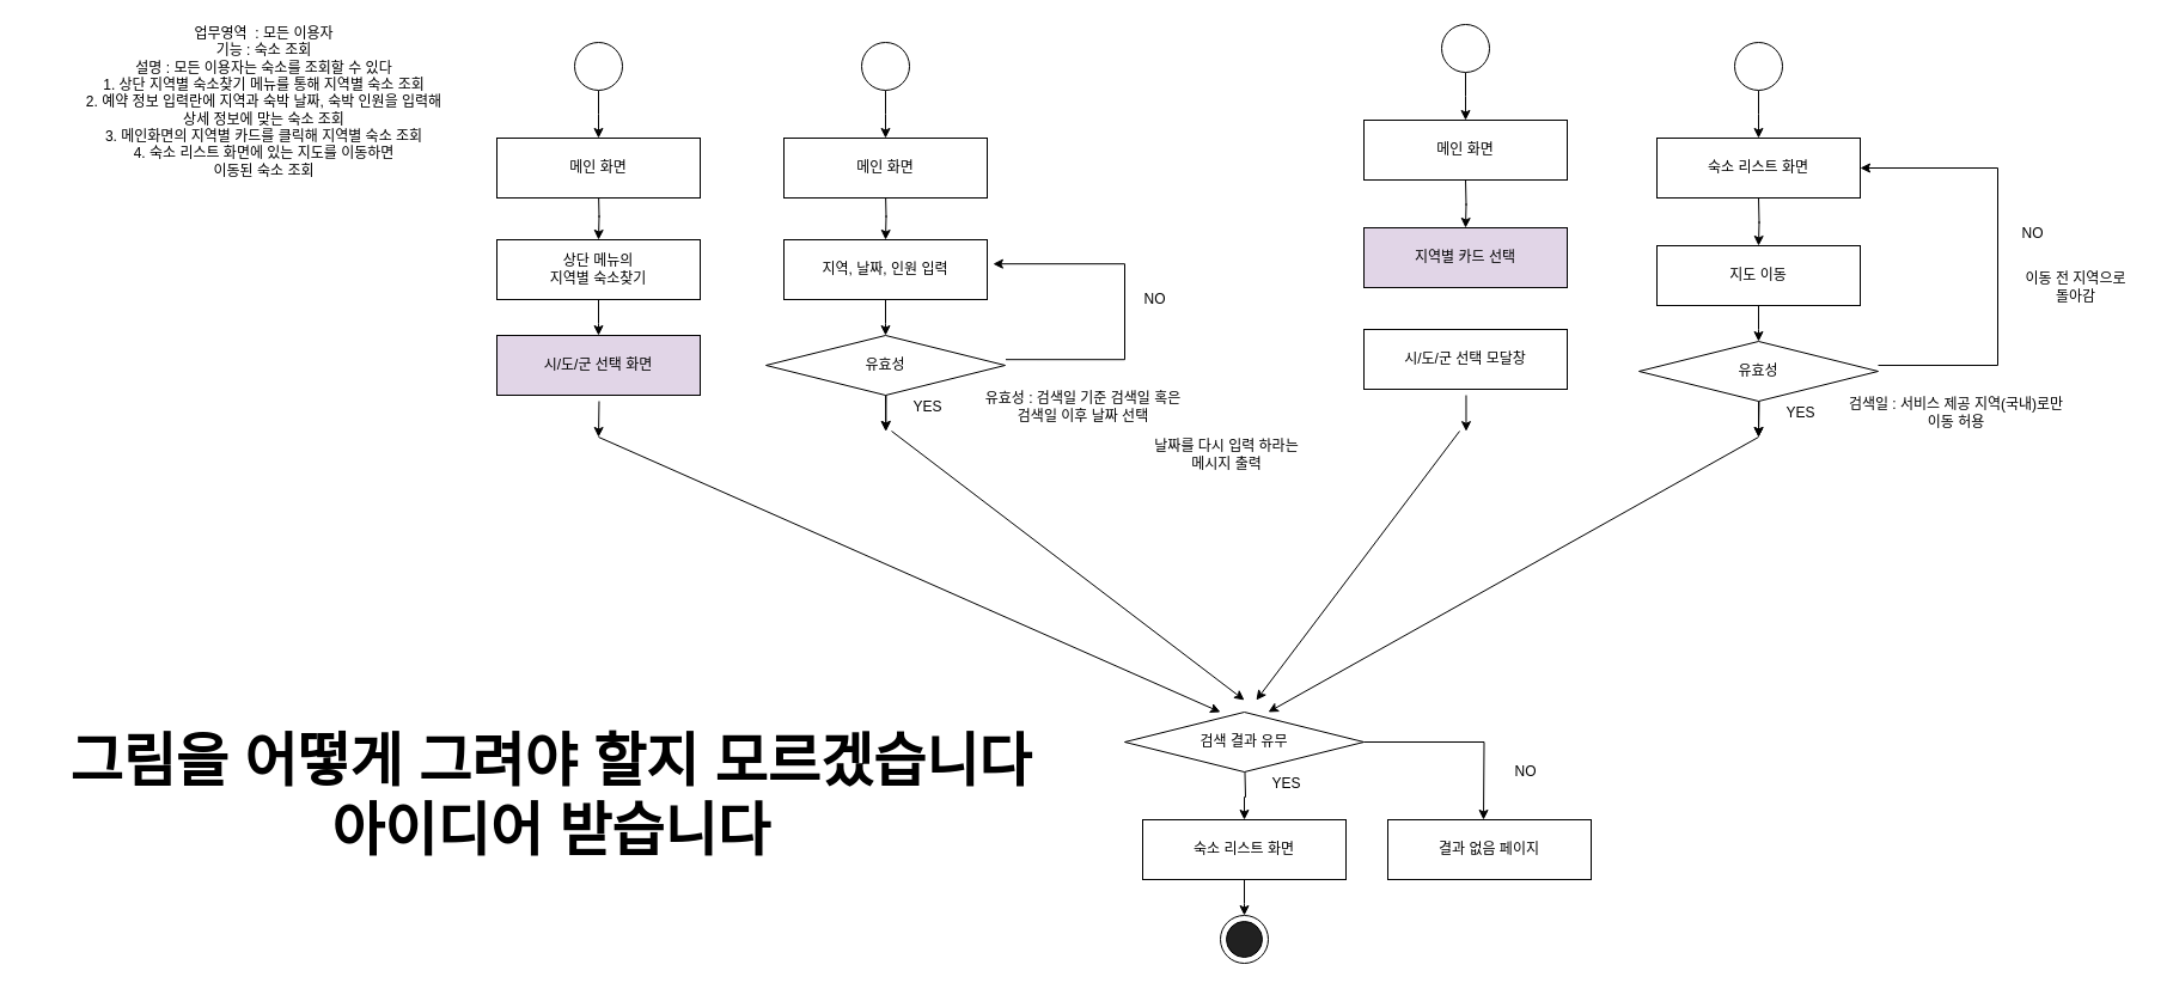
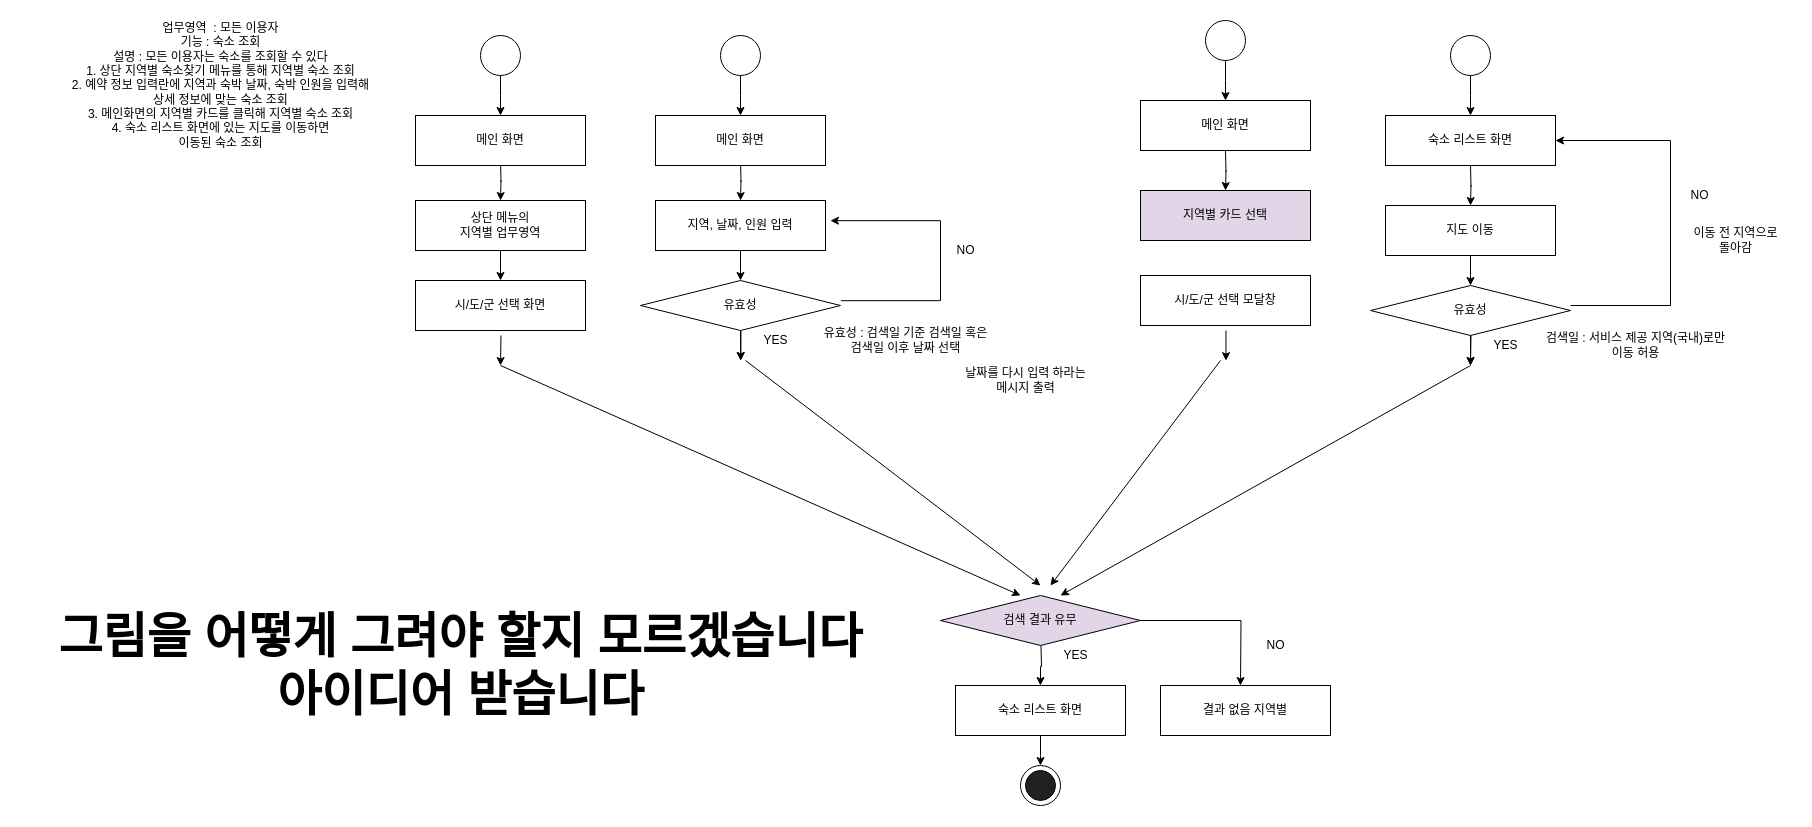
  <mxCell id="0" />
  <mxCell id="1" parent="0" />
  <mxCell id="2" value="" style="edgeStyle=orthogonalEdgeStyle;rounded=0;orthogonalLoop=1;jettySize=auto;html=1;" parent="1" edge="1"><mxGeometry relative="1" as="geometry"><mxPoint x="500" y="160" as="sourcePoint" /><mxPoint x="500" y="200" as="targetPoint" /></mxGeometry></mxCell>
  <mxCell id="3" value="" style="edgeStyle=orthogonalEdgeStyle;rounded=0;orthogonalLoop=1;jettySize=auto;html=1;" parent="1" source="4" edge="1"><mxGeometry relative="1" as="geometry"><mxPoint x="500" y="280" as="targetPoint" /></mxGeometry></mxCell>
- <mxCell id="4" value="상단 메뉴의&lt;br&gt;지역별 숙소찾기" style="rounded=0;whiteSpace=wrap;html=1;" parent="1" vertex="1"><mxGeometry x="415" y="200" width="170" height="50" as="geometry" /></mxCell>
- <mxCell id="5" value="시/도/군 선택 화면" style="rounded=0;whiteSpace=wrap;html=1;fillColor=#e1d5e7;" parent="1" vertex="1"><mxGeometry x="415" y="280" width="170" height="50" as="geometry" /></mxCell>
+ <mxCell id="4" value="상단 메뉴의&lt;br&gt;지역별 업무영역" style="rounded=0;whiteSpace=wrap;html=1;" parent="1" vertex="1"><mxGeometry x="415" y="200" width="170" height="50" as="geometry" /></mxCell>
+ <mxCell id="5" value="시/도/군 선택 화면" style="rounded=0;whiteSpace=wrap;html=1;" parent="1" vertex="1"><mxGeometry x="415" y="280" width="170" height="50" as="geometry" /></mxCell>
  <mxCell id="6" value="" style="edgeStyle=orthogonalEdgeStyle;rounded=0;orthogonalLoop=1;jettySize=auto;html=1;" parent="1" source="7" edge="1"><mxGeometry relative="1" as="geometry"><mxPoint x="1040" y="765" as="targetPoint" /></mxGeometry></mxCell>
  <mxCell id="7" value="숙소 리스트 화면" style="rounded=0;whiteSpace=wrap;html=1;" parent="1" vertex="1"><mxGeometry x="955" y="685" width="170" height="50" as="geometry" /></mxCell>
  <mxCell id="8" value="" style="ellipse;whiteSpace=wrap;html=1;aspect=fixed;" parent="1" vertex="1"><mxGeometry x="1020" y="765" width="40" height="40" as="geometry" /></mxCell>
  <mxCell id="9" value="" style="ellipse;whiteSpace=wrap;html=1;aspect=fixed;fillColor=#212121;" parent="1" vertex="1"><mxGeometry x="1025" y="770" width="30" height="30" as="geometry" /></mxCell>
  <mxCell id="10" value="&lt;div&gt;업무영역&amp;nbsp; : 모든 이용자&lt;/div&gt;&lt;div&gt;기능 : 숙소 조회&lt;/div&gt;&lt;div&gt;설명 : 모든 이용자는 숙소를 조회할 수 있다&lt;/div&gt;&lt;div&gt;1. 상단 지역별 숙소찾기 메뉴를 통해 지역별 숙소 조회&lt;/div&gt;&lt;div&gt;2. 예약 정보 입력란에 지역과 숙박 날짜, 숙박 인원을 입력해&lt;/div&gt;&lt;div&gt;상세 정보에 맞는 숙소 조회&lt;/div&gt;&lt;div&gt;3. 메인화면의 지역별 카드를 클릭해 지역별 숙소 조회&lt;/div&gt;&lt;div&gt;4. 숙소 리스트 화면에 있는 지도를 이동하면&lt;/div&gt;&lt;div&gt;이동된 숙소 조회&lt;/div&gt;" style="text;html=1;align=center;verticalAlign=middle;resizable=0;points=[];;autosize=1;" parent="1" vertex="1"><mxGeometry x="55" y="20" width="330" height="130" as="geometry" /></mxCell>
  <mxCell id="11" value="" style="edgeStyle=orthogonalEdgeStyle;rounded=0;orthogonalLoop=1;jettySize=auto;html=1;" parent="1" edge="1"><mxGeometry relative="1" as="geometry"><mxPoint x="500" y="365" as="targetPoint" /><mxPoint x="500.471" y="335" as="sourcePoint" /></mxGeometry></mxCell>
  <mxCell id="12" value="" style="edgeStyle=orthogonalEdgeStyle;rounded=0;orthogonalLoop=1;jettySize=auto;html=1;" parent="1" edge="1"><mxGeometry relative="1" as="geometry"><mxPoint x="740" y="200" as="targetPoint" /><mxPoint x="740" y="160" as="sourcePoint" /></mxGeometry></mxCell>
  <mxCell id="13" value="" style="edgeStyle=orthogonalEdgeStyle;rounded=0;orthogonalLoop=1;jettySize=auto;html=1;" parent="1" source="14" edge="1"><mxGeometry relative="1" as="geometry"><mxPoint x="740" y="280" as="targetPoint" /></mxGeometry></mxCell>
  <mxCell id="14" value="지역, 날짜, 인원 입력" style="rounded=0;whiteSpace=wrap;html=1;" parent="1" vertex="1"><mxGeometry x="655" y="200" width="170" height="50" as="geometry" /></mxCell>
  <mxCell id="15" value="" style="edgeStyle=orthogonalEdgeStyle;rounded=0;orthogonalLoop=1;jettySize=auto;html=1;" parent="1" edge="1"><mxGeometry relative="1" as="geometry"><mxPoint x="740" y="330" as="sourcePoint" /><mxPoint x="740.471" y="360" as="targetPoint" /></mxGeometry></mxCell>
  <mxCell id="16" value="유효성" style="rhombus;whiteSpace=wrap;html=1;" parent="1" vertex="1"><mxGeometry x="640" y="280" width="200" height="50" as="geometry" /></mxCell>
  <mxCell id="17" value="" style="edgeStyle=orthogonalEdgeStyle;rounded=0;orthogonalLoop=1;jettySize=auto;html=1;" parent="1" edge="1"><mxGeometry relative="1" as="geometry"><mxPoint x="840.471" y="300.176" as="sourcePoint" /><mxPoint x="829.882" y="220.176" as="targetPoint" /><Array as="points"><mxPoint x="940" y="300" /><mxPoint x="940" y="220" /></Array></mxGeometry></mxCell>
  <mxCell id="18" value="YES" style="text;html=1;align=center;verticalAlign=middle;resizable=0;points=[];;autosize=1;" parent="1" vertex="1"><mxGeometry x="755" y="330" width="40" height="20" as="geometry" /></mxCell>
  <mxCell id="19" value="NO" style="text;html=1;align=center;verticalAlign=middle;resizable=0;points=[];;autosize=1;" parent="1" vertex="1"><mxGeometry x="950" y="240" width="30" height="20" as="geometry" /></mxCell>
  <mxCell id="20" value="" style="edgeStyle=orthogonalEdgeStyle;rounded=0;orthogonalLoop=1;jettySize=auto;html=1;" parent="1" edge="1"><mxGeometry relative="1" as="geometry"><mxPoint x="740" y="360" as="targetPoint" /><mxPoint x="740.471" y="330" as="sourcePoint" /></mxGeometry></mxCell>
  <mxCell id="21" value="유효성 : 검색일 기준 검색일 혹은&lt;br&gt;검색일 이후 날짜 선택" style="text;html=1;align=center;verticalAlign=middle;resizable=0;points=[];;autosize=1;" parent="1" vertex="1"><mxGeometry x="810" y="325" width="190" height="30" as="geometry" /></mxCell>
  <mxCell id="22" value="날짜를 다시 입력 하라는&lt;br&gt;메시지 출력" style="text;html=1;align=center;verticalAlign=middle;resizable=0;points=[];;autosize=1;" parent="1" vertex="1"><mxGeometry x="950" y="365" width="150" height="30" as="geometry" /></mxCell>
  <mxCell id="23" value="" style="edgeStyle=orthogonalEdgeStyle;rounded=0;orthogonalLoop=1;jettySize=auto;html=1;" parent="1" edge="1"><mxGeometry relative="1" as="geometry"><mxPoint x="1225" y="190" as="targetPoint" /><mxPoint x="1225" y="150" as="sourcePoint" /></mxGeometry></mxCell>
  <mxCell id="24" value="지역별 카드 선택" style="rounded=0;whiteSpace=wrap;html=1;fillColor=#e1d5e7;" parent="1" vertex="1"><mxGeometry x="1140" y="190" width="170" height="50" as="geometry" /></mxCell>
  <mxCell id="25" value="시/도/군 선택 모달창" style="rounded=0;whiteSpace=wrap;html=1;" vertex="1" parent="1"><mxGeometry x="1140" y="275" width="170" height="50" as="geometry" /></mxCell>
  <mxCell id="26" value="" style="edgeStyle=orthogonalEdgeStyle;rounded=0;orthogonalLoop=1;jettySize=auto;html=1;" parent="1" edge="1"><mxGeometry relative="1" as="geometry"><mxPoint x="1225.471" y="360.176" as="targetPoint" /><mxPoint x="1225.471" y="330" as="sourcePoint" /></mxGeometry></mxCell>
  <mxCell id="27" value="" style="edgeStyle=orthogonalEdgeStyle;rounded=0;orthogonalLoop=1;jettySize=auto;html=1;" parent="1" edge="1"><mxGeometry relative="1" as="geometry"><mxPoint x="1470" y="205" as="targetPoint" /><mxPoint x="1470" y="165" as="sourcePoint" /></mxGeometry></mxCell>
  <mxCell id="28" value="" style="edgeStyle=orthogonalEdgeStyle;rounded=0;orthogonalLoop=1;jettySize=auto;html=1;" parent="1" source="29" edge="1"><mxGeometry relative="1" as="geometry"><mxPoint x="1470" y="285" as="targetPoint" /></mxGeometry></mxCell>
  <mxCell id="29" value="지도 이동" style="rounded=0;whiteSpace=wrap;html=1;" parent="1" vertex="1"><mxGeometry x="1385" y="205" width="170" height="50" as="geometry" /></mxCell>
  <mxCell id="30" value="" style="edgeStyle=orthogonalEdgeStyle;rounded=0;orthogonalLoop=1;jettySize=auto;html=1;" parent="1" edge="1"><mxGeometry relative="1" as="geometry"><mxPoint x="1470" y="335" as="sourcePoint" /><mxPoint x="1470" y="365" as="targetPoint" /></mxGeometry></mxCell>
  <mxCell id="31" value="유효성" style="rhombus;whiteSpace=wrap;html=1;" parent="1" vertex="1"><mxGeometry x="1370" y="285" width="200" height="50" as="geometry" /></mxCell>
  <mxCell id="32" value="" style="edgeStyle=orthogonalEdgeStyle;rounded=0;orthogonalLoop=1;jettySize=auto;html=1;entryX=1;entryY=0.5;entryDx=0;entryDy=0;" parent="1" target="39" edge="1"><mxGeometry relative="1" as="geometry"><mxPoint x="1570" y="305" as="sourcePoint" /><mxPoint x="1570" y="165" as="targetPoint" /><Array as="points"><mxPoint x="1670" y="305" /><mxPoint x="1670" y="140" /></Array></mxGeometry></mxCell>
  <mxCell id="33" value="YES" style="text;html=1;align=center;verticalAlign=middle;resizable=0;points=[];;autosize=1;" parent="1" vertex="1"><mxGeometry x="1485" y="335" width="40" height="20" as="geometry" /></mxCell>
  <mxCell id="34" value="NO" style="text;html=1;align=center;verticalAlign=middle;resizable=0;points=[];;autosize=1;" parent="1" vertex="1"><mxGeometry x="1683.67" y="185" width="30" height="20" as="geometry" /></mxCell>
  <mxCell id="35" value="" style="edgeStyle=orthogonalEdgeStyle;rounded=0;orthogonalLoop=1;jettySize=auto;html=1;" parent="1" edge="1"><mxGeometry relative="1" as="geometry"><mxPoint x="1470" y="365" as="targetPoint" /><mxPoint x="1470.471" y="335" as="sourcePoint" /></mxGeometry></mxCell>
  <mxCell id="36" value="검색일 : 서비스 제공 지역(국내)로만&lt;br&gt;이동 허용" style="text;html=1;align=center;verticalAlign=middle;resizable=0;points=[];;autosize=1;" parent="1" vertex="1"><mxGeometry x="1530" y="330" width="210" height="30" as="geometry" /></mxCell>
  <mxCell id="37" value="" style="edgeStyle=orthogonalEdgeStyle;rounded=0;orthogonalLoop=1;jettySize=auto;html=1;" parent="1" source="38" edge="1"><mxGeometry relative="1" as="geometry"><mxPoint x="1470" y="115" as="targetPoint" /></mxGeometry></mxCell>
  <mxCell id="38" value="" style="ellipse;whiteSpace=wrap;html=1;aspect=fixed;" parent="1" vertex="1"><mxGeometry x="1450" y="35" width="40" height="40" as="geometry" /></mxCell>
  <mxCell id="39" value="숙소 리스트 화면" style="rounded=0;whiteSpace=wrap;html=1;" parent="1" vertex="1"><mxGeometry x="1385" y="115" width="170" height="50" as="geometry" /></mxCell>
  <mxCell id="40" value="이동 전 지역으로&lt;br&gt;돌아감" style="text;html=1;align=center;verticalAlign=middle;resizable=0;points=[];;autosize=1;" parent="1" vertex="1"><mxGeometry x="1680" y="225" width="110" height="30" as="geometry" /></mxCell>
  <mxCell id="41" value="" style="edgeStyle=orthogonalEdgeStyle;rounded=0;orthogonalLoop=1;jettySize=auto;html=1;" parent="1" source="42" edge="1"><mxGeometry relative="1" as="geometry"><mxPoint x="1225" y="100" as="targetPoint" /></mxGeometry></mxCell>
  <mxCell id="42" value="" style="ellipse;whiteSpace=wrap;html=1;aspect=fixed;" parent="1" vertex="1"><mxGeometry x="1205" y="20" width="40" height="40" as="geometry" /></mxCell>
  <mxCell id="43" value="메인 화면" style="rounded=0;whiteSpace=wrap;html=1;" parent="1" vertex="1"><mxGeometry x="1140" y="100" width="170" height="50" as="geometry" /></mxCell>
  <mxCell id="44" value="" style="edgeStyle=orthogonalEdgeStyle;rounded=0;orthogonalLoop=1;jettySize=auto;html=1;" parent="1" source="45" edge="1"><mxGeometry relative="1" as="geometry"><mxPoint x="740" y="115" as="targetPoint" /></mxGeometry></mxCell>
  <mxCell id="45" value="" style="ellipse;whiteSpace=wrap;html=1;aspect=fixed;" parent="1" vertex="1"><mxGeometry x="720" y="35" width="40" height="40" as="geometry" /></mxCell>
  <mxCell id="46" value="메인 화면" style="rounded=0;whiteSpace=wrap;html=1;" parent="1" vertex="1"><mxGeometry x="655" y="115" width="170" height="50" as="geometry" /></mxCell>
  <mxCell id="47" value="" style="edgeStyle=orthogonalEdgeStyle;rounded=0;orthogonalLoop=1;jettySize=auto;html=1;" parent="1" source="48" edge="1"><mxGeometry relative="1" as="geometry"><mxPoint x="500" y="115" as="targetPoint" /></mxGeometry></mxCell>
  <mxCell id="48" value="" style="ellipse;whiteSpace=wrap;html=1;aspect=fixed;" parent="1" vertex="1"><mxGeometry x="480" y="35" width="40" height="40" as="geometry" /></mxCell>
  <mxCell id="49" value="메인 화면" style="rounded=0;whiteSpace=wrap;html=1;" parent="1" vertex="1"><mxGeometry x="415" y="115" width="170" height="50" as="geometry" /></mxCell>
  <mxCell id="50" value="" style="edgeStyle=orthogonalEdgeStyle;rounded=0;orthogonalLoop=1;jettySize=auto;html=1;" parent="1" source="51" edge="1"><mxGeometry relative="1" as="geometry"><mxPoint x="1240" y="685" as="targetPoint" /></mxGeometry></mxCell>
- <mxCell id="51" value="검색 결과 유무" style="rhombus;whiteSpace=wrap;html=1;" parent="1" vertex="1"><mxGeometry x="940" y="595" width="200" height="50" as="geometry" /></mxCell>
+ <mxCell id="51" value="검색 결과 유무" style="rhombus;whiteSpace=wrap;html=1;fillColor=#e1d5e7;" parent="1" vertex="1"><mxGeometry x="940" y="595" width="200" height="50" as="geometry" /></mxCell>
  <mxCell id="52" value="YES" style="text;html=1;align=center;verticalAlign=middle;resizable=0;points=[];;autosize=1;" parent="1" vertex="1"><mxGeometry x="1055" y="645" width="40" height="20" as="geometry" /></mxCell>
  <mxCell id="53" value="" style="edgeStyle=orthogonalEdgeStyle;rounded=0;orthogonalLoop=1;jettySize=auto;html=1;entryX=0.5;entryY=0;entryDx=0;entryDy=0;" parent="1" target="7" edge="1"><mxGeometry relative="1" as="geometry"><mxPoint x="1040" y="675" as="targetPoint" /><mxPoint x="1040.471" y="645" as="sourcePoint" /></mxGeometry></mxCell>
- <mxCell id="54" value="결과 없음 페이지" style="rounded=0;whiteSpace=wrap;html=1;" parent="1" vertex="1"><mxGeometry x="1160" y="685" width="170" height="50" as="geometry" /></mxCell>
+ <mxCell id="54" value="결과 없음 지역별" style="rounded=0;whiteSpace=wrap;html=1;" parent="1" vertex="1"><mxGeometry x="1160" y="685" width="170" height="50" as="geometry" /></mxCell>
  <mxCell id="55" value="NO" style="text;html=1;align=center;verticalAlign=middle;resizable=0;points=[];;autosize=1;" parent="1" vertex="1"><mxGeometry x="1260" y="635" width="30" height="20" as="geometry" /></mxCell>
  <mxCell id="56" value="" style="endArrow=classic;html=1;" parent="1" edge="1"><mxGeometry width="50" height="50" relative="1" as="geometry"><mxPoint x="500" y="365" as="sourcePoint" /><mxPoint x="1020" y="595" as="targetPoint" /></mxGeometry></mxCell>
  <mxCell id="57" value="" style="endArrow=classic;html=1;" parent="1" edge="1"><mxGeometry width="50" height="50" relative="1" as="geometry"><mxPoint x="745" y="360" as="sourcePoint" /><mxPoint x="1040" y="585" as="targetPoint" /></mxGeometry></mxCell>
  <mxCell id="58" value="" style="endArrow=classic;html=1;" parent="1" edge="1"><mxGeometry width="50" height="50" relative="1" as="geometry"><mxPoint x="1220" y="360" as="sourcePoint" /><mxPoint x="1050" y="585" as="targetPoint" /></mxGeometry></mxCell>
  <mxCell id="59" value="" style="endArrow=classic;html=1;" parent="1" edge="1"><mxGeometry width="50" height="50" relative="1" as="geometry"><mxPoint x="1470" y="365" as="sourcePoint" /><mxPoint x="1060" y="595" as="targetPoint" /></mxGeometry></mxCell>
  <mxCell id="60" value="&lt;font style=&quot;font-size: 48px&quot;&gt;&lt;b&gt;그림을 어떻게 그려야 할지 모르겠습니다&lt;br&gt;아이디어 받습니다&lt;/b&gt;&lt;/font&gt;" style="text;html=1;align=center;verticalAlign=middle;resizable=0;points=[];;autosize=1;" parent="1" vertex="1"><mxGeometry x="20" y="635" width="880" height="60" as="geometry" /></mxCell>
